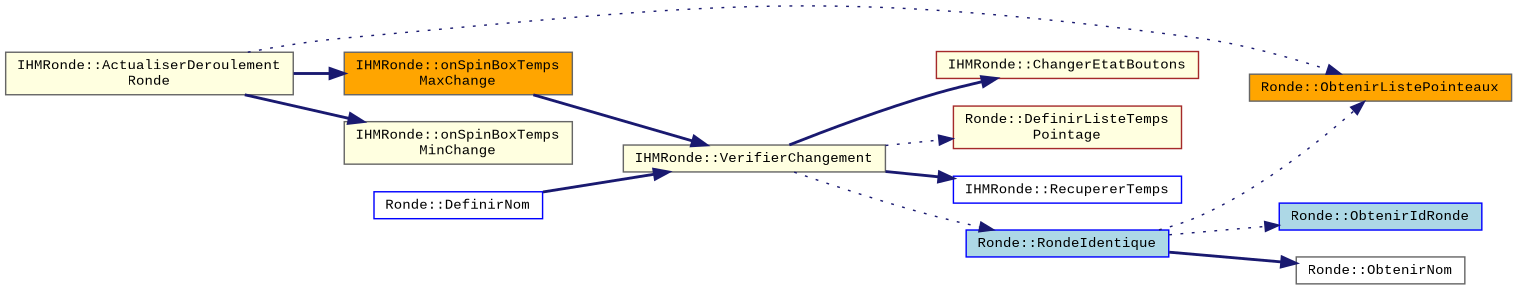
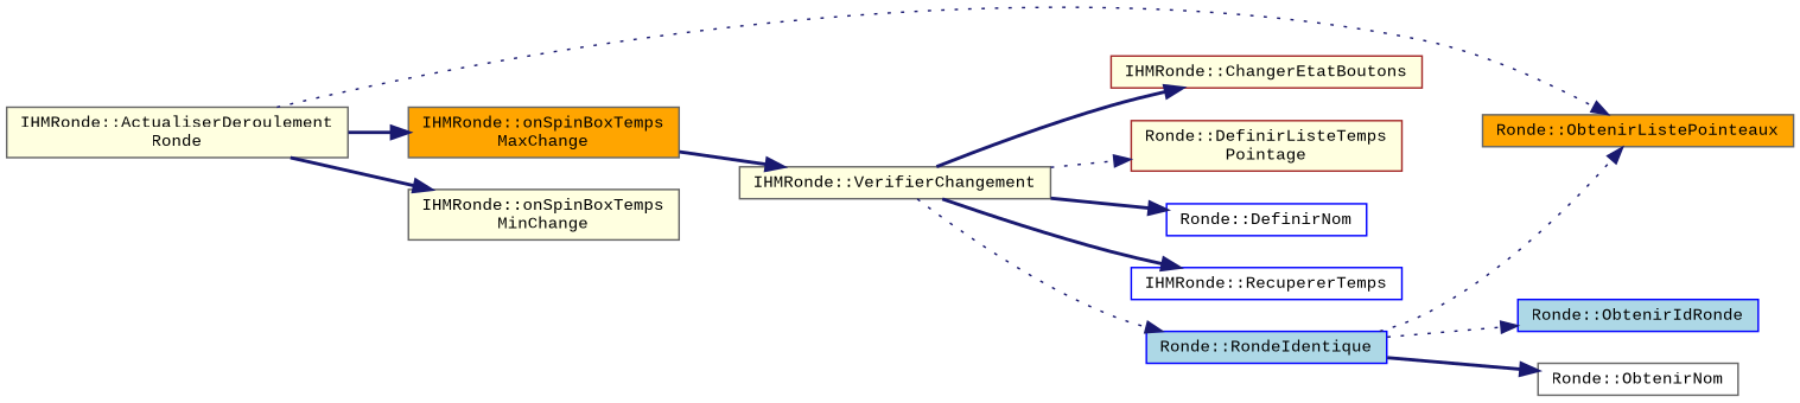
  digraph {
    fontname="Liberation Mono"
    rankdir=LR
    node [color=gray40 fillcolor=lightyellow fontname="Liberation Mono" fontsize=10 shape=record style=filled]
    edge [color=midnightblue fontname="Liberation Mono" fontsize=10 labelfontname=Helvetica labelfontsize=10 style=bold]
    n1 [fontcolor=black height=0.2 label="IHMRonde::ActualiserDeroulement\lRonde" width=0.4]
    n2 [fillcolor=orange height=0.2 label="Ronde::ObtenirListePointeaux" width=0.4]
    n3 [fillcolor=orange height=0.2 label="IHMRonde::onSpinBoxTemps\lMaxChange" width=0.4]
    n4 [height=0.2 label="IHMRonde::onSpinBoxTemps\lMinChange" width=0.4]
    n5 [height=0.2 label="IHMRonde::VerifierChangement" width=0.4]
    n6 [color=brown height=0.2 label="IHMRonde::ChangerEtatBoutons" width=0.4]
    n7 [color=brown height=0.2 label="Ronde::DefinirListeTemps\lPointage" width=0.4]
    n8 [color=blue fillcolor=white height=0.2 label="Ronde::DefinirNom" width=0.4]
    n9 [color=blue fillcolor=white height=0.2 label="IHMRonde::RecupererTemps" width=0.4]
    n10 [color=blue fillcolor=lightblue height=0.2 label="Ronde::RondeIdentique" width=0.4]
    n11 [color=blue fillcolor=lightblue height=0.2 label="Ronde::ObtenirIdRonde" width=0.4]
    n12 [fillcolor=white height=0.2 label="Ronde::ObtenirNom" width=0.4]
    n1 -> n2 [style=dotted]
    n1 -> n3
    n1 -> n4
    n3 -> n5
    n5 -> n6
    n5 -> n7 [style=dotted]
-   n8 -> n5
+   n5 -> n8
    n5 -> n9
    n5 -> n10 [style=dotted]
    n10 -> n2 [style=dotted]
    n10 -> n11 [style=dotted]
    n10 -> n12
  }
